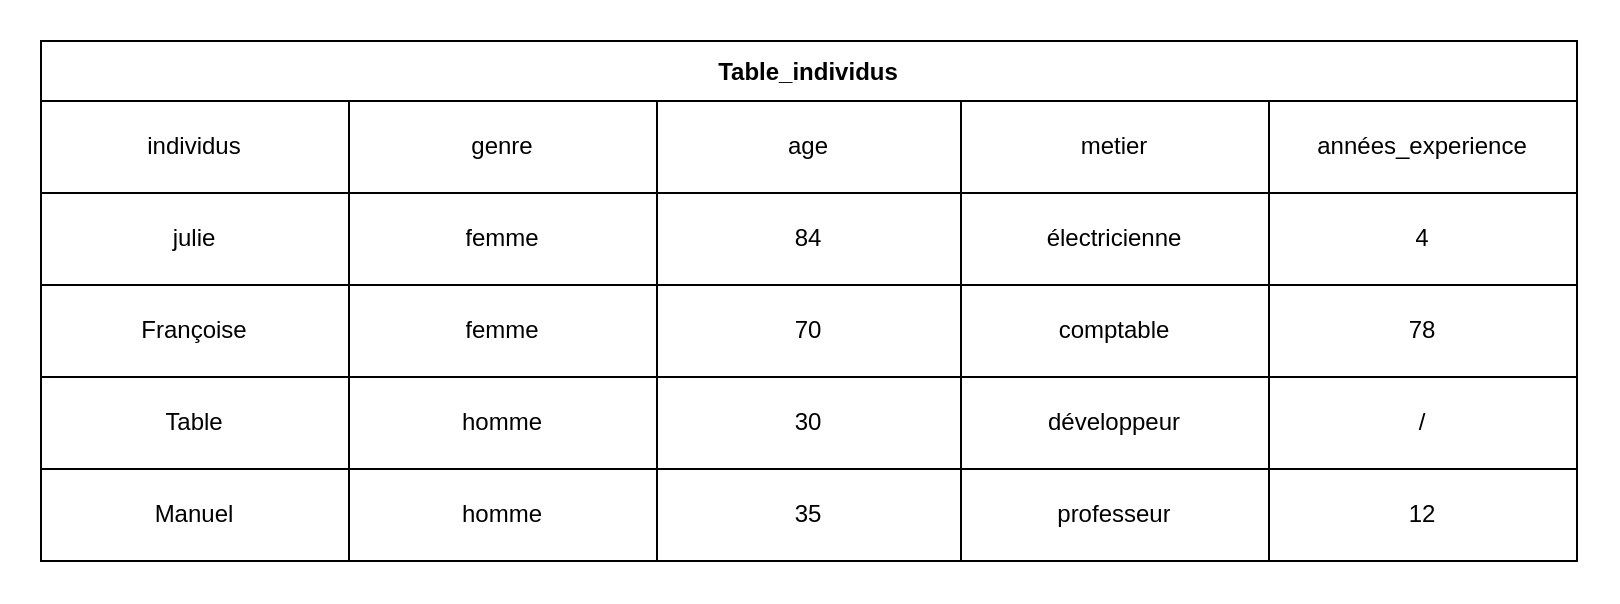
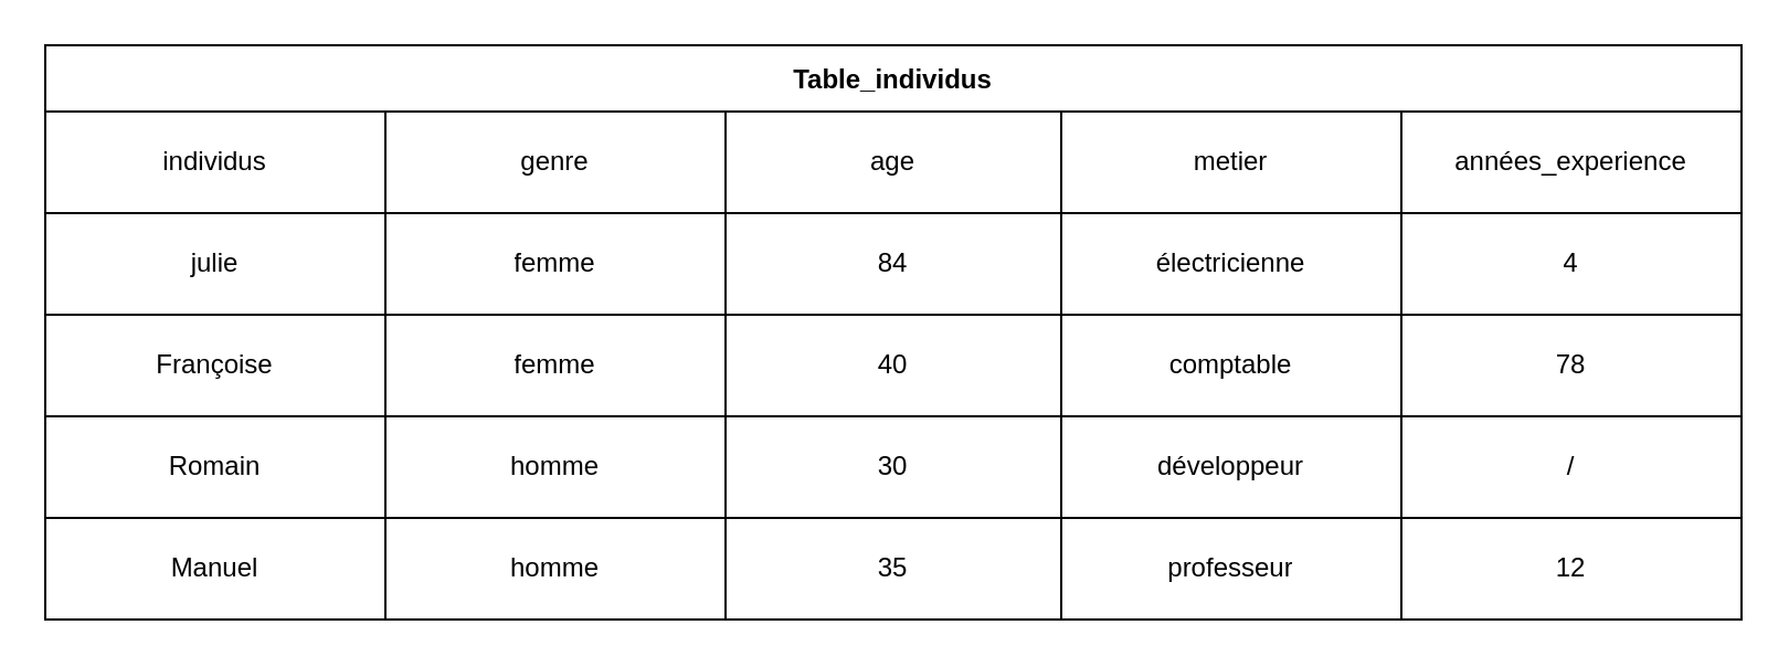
  <mxCell id="0" />
  <mxCell id="1" parent="0" />
  <mxCell id="2" value="Table_individus" style="shape=table;startSize=30;container=1;collapsible=0;childLayout=tableLayout;fontStyle=1;align=center;" vertex="1" parent="1"><mxGeometry x="20" y="20" width="768" height="260" as="geometry" /></mxCell>
  <mxCell id="3" value="" style="shape=tableRow;horizontal=0;startSize=0;swimlaneHead=0;swimlaneBody=0;top=0;left=0;bottom=0;right=0;collapsible=0;dropTarget=0;fillColor=none;points=[[0,0.5],[1,0.5]];portConstraint=eastwest;" vertex="1" parent="2"><mxGeometry y="30" width="768" height="46" as="geometry" /></mxCell>
  <mxCell id="4" value="individus" style="shape=partialRectangle;html=1;whiteSpace=wrap;connectable=0;fillColor=none;top=0;left=0;bottom=0;right=0;overflow=hidden;" vertex="1" parent="3"><mxGeometry width="154" height="46" as="geometry"><mxRectangle width="154" height="46" as="alternateBounds" /></mxGeometry></mxCell>
  <mxCell id="5" value="genre" style="shape=partialRectangle;html=1;whiteSpace=wrap;connectable=0;fillColor=none;top=0;left=0;bottom=0;right=0;overflow=hidden;" vertex="1" parent="3"><mxGeometry x="154" width="154" height="46" as="geometry"><mxRectangle width="154" height="46" as="alternateBounds" /></mxGeometry></mxCell>
  <mxCell id="6" value="age" style="shape=partialRectangle;html=1;whiteSpace=wrap;connectable=0;fillColor=none;top=0;left=0;bottom=0;right=0;overflow=hidden;" vertex="1" parent="3"><mxGeometry x="308" width="152" height="46" as="geometry"><mxRectangle width="152" height="46" as="alternateBounds" /></mxGeometry></mxCell>
  <mxCell id="7" value="metier" style="shape=partialRectangle;html=1;whiteSpace=wrap;connectable=0;fillColor=none;top=0;left=0;bottom=0;right=0;overflow=hidden;" vertex="1" parent="3"><mxGeometry x="460" width="154" height="46" as="geometry"><mxRectangle width="154" height="46" as="alternateBounds" /></mxGeometry></mxCell>
  <mxCell id="8" value="années_experience" style="shape=partialRectangle;html=1;whiteSpace=wrap;connectable=0;fillColor=none;top=0;left=0;bottom=0;right=0;overflow=hidden;" vertex="1" parent="3"><mxGeometry x="614" width="154" height="46" as="geometry"><mxRectangle width="154" height="46" as="alternateBounds" /></mxGeometry></mxCell>
  <mxCell id="9" value="" style="shape=tableRow;horizontal=0;startSize=0;swimlaneHead=0;swimlaneBody=0;top=0;left=0;bottom=0;right=0;collapsible=0;dropTarget=0;fillColor=none;points=[[0,0.5],[1,0.5]];portConstraint=eastwest;" vertex="1" parent="2"><mxGeometry y="76" width="768" height="46" as="geometry" /></mxCell>
  <mxCell id="10" value="julie" style="shape=partialRectangle;html=1;whiteSpace=wrap;connectable=0;fillColor=none;top=0;left=0;bottom=0;right=0;overflow=hidden;" vertex="1" parent="9"><mxGeometry width="154" height="46" as="geometry"><mxRectangle width="154" height="46" as="alternateBounds" /></mxGeometry></mxCell>
  <mxCell id="11" value="femme" style="shape=partialRectangle;html=1;whiteSpace=wrap;connectable=0;fillColor=none;top=0;left=0;bottom=0;right=0;overflow=hidden;" vertex="1" parent="9"><mxGeometry x="154" width="154" height="46" as="geometry"><mxRectangle width="154" height="46" as="alternateBounds" /></mxGeometry></mxCell>
  <mxCell id="12" value="84" style="shape=partialRectangle;html=1;whiteSpace=wrap;connectable=0;fillColor=none;top=0;left=0;bottom=0;right=0;overflow=hidden;" vertex="1" parent="9"><mxGeometry x="308" width="152" height="46" as="geometry"><mxRectangle width="152" height="46" as="alternateBounds" /></mxGeometry></mxCell>
  <mxCell id="13" value="électricienne" style="shape=partialRectangle;html=1;whiteSpace=wrap;connectable=0;fillColor=none;top=0;left=0;bottom=0;right=0;overflow=hidden;" vertex="1" parent="9"><mxGeometry x="460" width="154" height="46" as="geometry"><mxRectangle width="154" height="46" as="alternateBounds" /></mxGeometry></mxCell>
  <mxCell id="14" value="4" style="shape=partialRectangle;html=1;whiteSpace=wrap;connectable=0;fillColor=none;top=0;left=0;bottom=0;right=0;overflow=hidden;" vertex="1" parent="9"><mxGeometry x="614" width="154" height="46" as="geometry"><mxRectangle width="154" height="46" as="alternateBounds" /></mxGeometry></mxCell>
  <mxCell id="15" value="" style="shape=tableRow;horizontal=0;startSize=0;swimlaneHead=0;swimlaneBody=0;top=0;left=0;bottom=0;right=0;collapsible=0;dropTarget=0;fillColor=none;points=[[0,0.5],[1,0.5]];portConstraint=eastwest;" vertex="1" parent="2"><mxGeometry y="122" width="768" height="46" as="geometry" /></mxCell>
  <mxCell id="16" value="Françoise" style="shape=partialRectangle;html=1;whiteSpace=wrap;connectable=0;fillColor=none;top=0;left=0;bottom=0;right=0;overflow=hidden;" vertex="1" parent="15"><mxGeometry width="154" height="46" as="geometry"><mxRectangle width="154" height="46" as="alternateBounds" /></mxGeometry></mxCell>
  <mxCell id="17" value="femme" style="shape=partialRectangle;html=1;whiteSpace=wrap;connectable=0;fillColor=none;top=0;left=0;bottom=0;right=0;overflow=hidden;" vertex="1" parent="15"><mxGeometry x="154" width="154" height="46" as="geometry"><mxRectangle width="154" height="46" as="alternateBounds" /></mxGeometry></mxCell>
- <mxCell id="18" value="70" style="shape=partialRectangle;html=1;whiteSpace=wrap;connectable=0;fillColor=none;top=0;left=0;bottom=0;right=0;overflow=hidden;" vertex="1" parent="15"><mxGeometry x="308" width="152" height="46" as="geometry"><mxRectangle width="152" height="46" as="alternateBounds" /></mxGeometry></mxCell>
+ <mxCell id="18" value="40" style="shape=partialRectangle;html=1;whiteSpace=wrap;connectable=0;fillColor=none;top=0;left=0;bottom=0;right=0;overflow=hidden;" vertex="1" parent="15"><mxGeometry x="308" width="152" height="46" as="geometry"><mxRectangle width="152" height="46" as="alternateBounds" /></mxGeometry></mxCell>
  <mxCell id="19" value="comptable" style="shape=partialRectangle;html=1;whiteSpace=wrap;connectable=0;fillColor=none;top=0;left=0;bottom=0;right=0;overflow=hidden;" vertex="1" parent="15"><mxGeometry x="460" width="154" height="46" as="geometry"><mxRectangle width="154" height="46" as="alternateBounds" /></mxGeometry></mxCell>
  <mxCell id="20" value="78" style="shape=partialRectangle;html=1;whiteSpace=wrap;connectable=0;fillColor=none;top=0;left=0;bottom=0;right=0;overflow=hidden;" vertex="1" parent="15"><mxGeometry x="614" width="154" height="46" as="geometry"><mxRectangle width="154" height="46" as="alternateBounds" /></mxGeometry></mxCell>
  <mxCell id="21" style="shape=tableRow;horizontal=0;startSize=0;swimlaneHead=0;swimlaneBody=0;top=0;left=0;bottom=0;right=0;collapsible=0;dropTarget=0;fillColor=none;points=[[0,0.5],[1,0.5]];portConstraint=eastwest;" vertex="1" parent="2"><mxGeometry y="168" width="768" height="46" as="geometry" /></mxCell>
- <mxCell id="22" value="Table" style="shape=partialRectangle;html=1;whiteSpace=wrap;connectable=0;fillColor=none;top=0;left=0;bottom=0;right=0;overflow=hidden;" vertex="1" parent="21"><mxGeometry width="154" height="46" as="geometry"><mxRectangle width="154" height="46" as="alternateBounds" /></mxGeometry></mxCell>
+ <mxCell id="22" value="Romain" style="shape=partialRectangle;html=1;whiteSpace=wrap;connectable=0;fillColor=none;top=0;left=0;bottom=0;right=0;overflow=hidden;" vertex="1" parent="21"><mxGeometry width="154" height="46" as="geometry"><mxRectangle width="154" height="46" as="alternateBounds" /></mxGeometry></mxCell>
  <mxCell id="23" value="homme" style="shape=partialRectangle;html=1;whiteSpace=wrap;connectable=0;fillColor=none;top=0;left=0;bottom=0;right=0;overflow=hidden;" vertex="1" parent="21"><mxGeometry x="154" width="154" height="46" as="geometry"><mxRectangle width="154" height="46" as="alternateBounds" /></mxGeometry></mxCell>
  <mxCell id="24" value="30" style="shape=partialRectangle;html=1;whiteSpace=wrap;connectable=0;fillColor=none;top=0;left=0;bottom=0;right=0;overflow=hidden;" vertex="1" parent="21"><mxGeometry x="308" width="152" height="46" as="geometry"><mxRectangle width="152" height="46" as="alternateBounds" /></mxGeometry></mxCell>
  <mxCell id="25" value="développeur" style="shape=partialRectangle;html=1;whiteSpace=wrap;connectable=0;fillColor=none;top=0;left=0;bottom=0;right=0;overflow=hidden;" vertex="1" parent="21"><mxGeometry x="460" width="154" height="46" as="geometry"><mxRectangle width="154" height="46" as="alternateBounds" /></mxGeometry></mxCell>
  <mxCell id="26" value="/" style="shape=partialRectangle;html=1;whiteSpace=wrap;connectable=0;fillColor=none;top=0;left=0;bottom=0;right=0;overflow=hidden;" vertex="1" parent="21"><mxGeometry x="614" width="154" height="46" as="geometry"><mxRectangle width="154" height="46" as="alternateBounds" /></mxGeometry></mxCell>
  <mxCell id="27" style="shape=tableRow;horizontal=0;startSize=0;swimlaneHead=0;swimlaneBody=0;top=0;left=0;bottom=0;right=0;collapsible=0;dropTarget=0;fillColor=none;points=[[0,0.5],[1,0.5]];portConstraint=eastwest;" vertex="1" parent="2"><mxGeometry y="214" width="768" height="46" as="geometry" /></mxCell>
  <mxCell id="28" value="Manuel" style="shape=partialRectangle;html=1;whiteSpace=wrap;connectable=0;fillColor=none;top=0;left=0;bottom=0;right=0;overflow=hidden;" vertex="1" parent="27"><mxGeometry width="154" height="46" as="geometry"><mxRectangle width="154" height="46" as="alternateBounds" /></mxGeometry></mxCell>
  <mxCell id="29" value="homme" style="shape=partialRectangle;html=1;whiteSpace=wrap;connectable=0;fillColor=none;top=0;left=0;bottom=0;right=0;overflow=hidden;" vertex="1" parent="27"><mxGeometry x="154" width="154" height="46" as="geometry"><mxRectangle width="154" height="46" as="alternateBounds" /></mxGeometry></mxCell>
  <mxCell id="30" value="35" style="shape=partialRectangle;html=1;whiteSpace=wrap;connectable=0;fillColor=none;top=0;left=0;bottom=0;right=0;overflow=hidden;" vertex="1" parent="27"><mxGeometry x="308" width="152" height="46" as="geometry"><mxRectangle width="152" height="46" as="alternateBounds" /></mxGeometry></mxCell>
  <mxCell id="31" value="professeur" style="shape=partialRectangle;html=1;whiteSpace=wrap;connectable=0;fillColor=none;top=0;left=0;bottom=0;right=0;overflow=hidden;" vertex="1" parent="27"><mxGeometry x="460" width="154" height="46" as="geometry"><mxRectangle width="154" height="46" as="alternateBounds" /></mxGeometry></mxCell>
  <mxCell id="32" value="12" style="shape=partialRectangle;html=1;whiteSpace=wrap;connectable=0;fillColor=none;top=0;left=0;bottom=0;right=0;overflow=hidden;" vertex="1" parent="27"><mxGeometry x="614" width="154" height="46" as="geometry"><mxRectangle width="154" height="46" as="alternateBounds" /></mxGeometry></mxCell>
